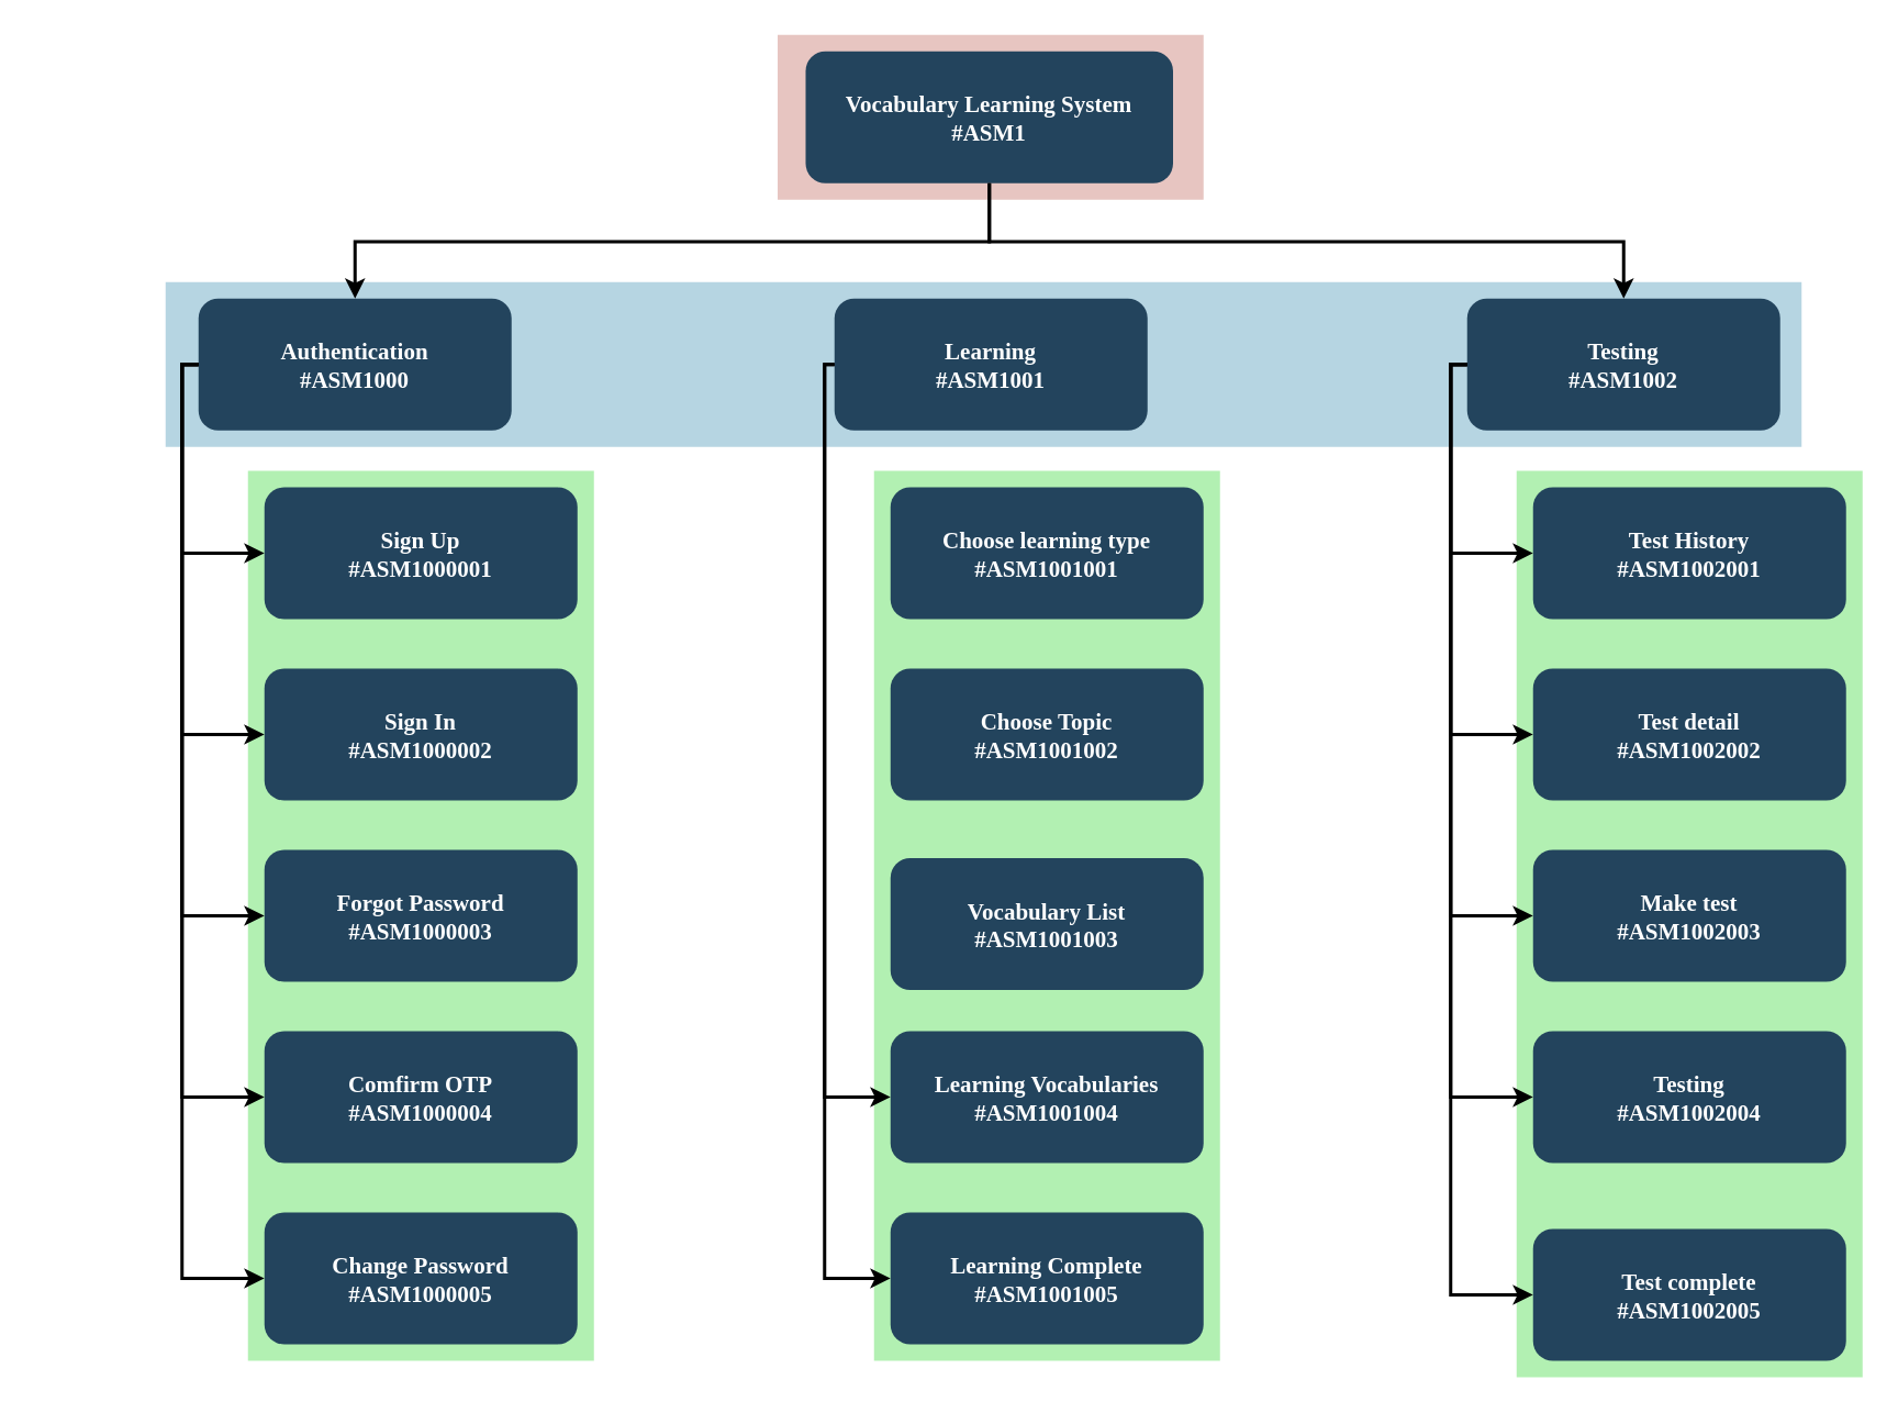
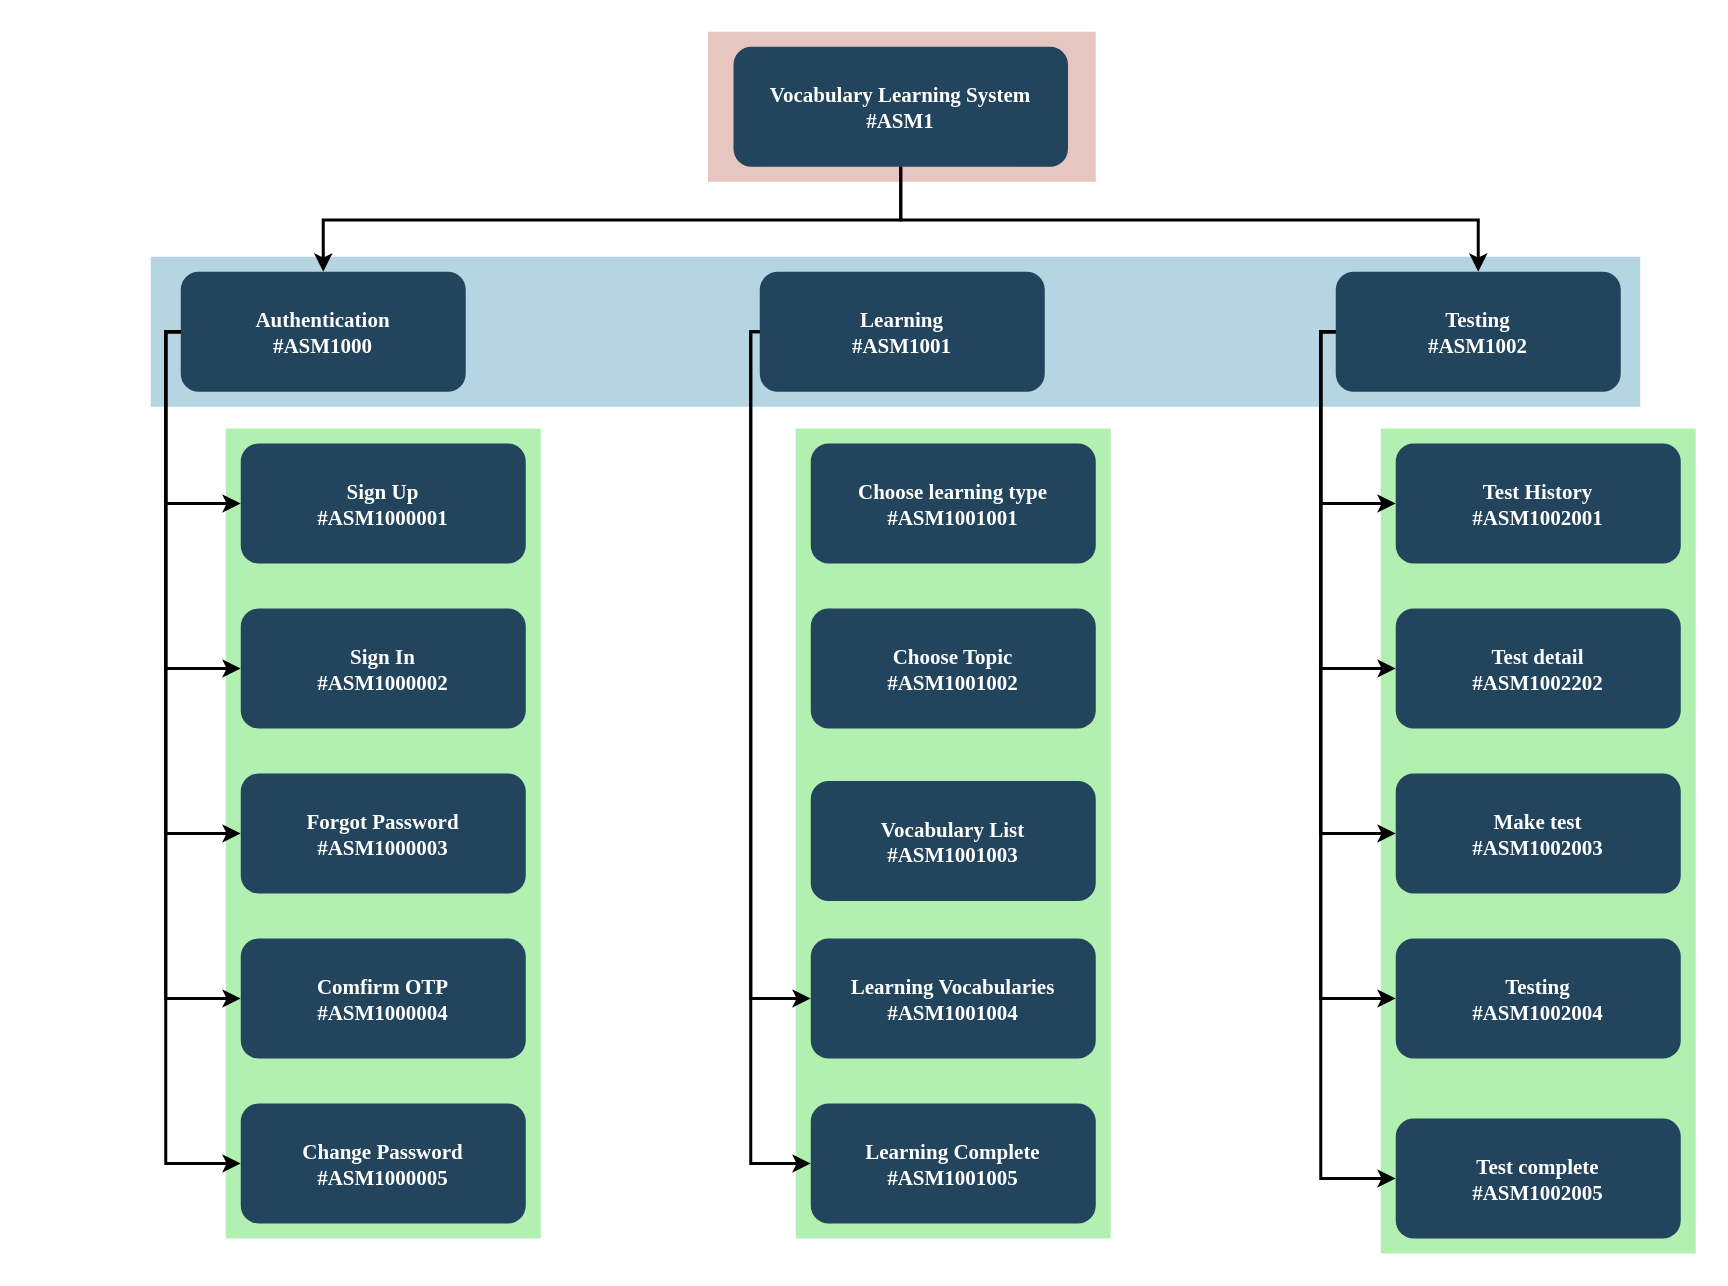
  <mxCell id="0" />
  <mxCell id="1" parent="0" />
  <mxCell id="2" value="" style="strokeColor=none;opacity=30;fillColor=#00CC00;" parent="1" vertex="1"><mxGeometry x="920" y="285" width="210" height="550" as="geometry" /></mxCell>
  <mxCell id="3" value="" style="strokeColor=none;opacity=30;fillColor=#00CC00;" parent="1" vertex="1"><mxGeometry x="530" y="285" width="210" height="540" as="geometry" /></mxCell>
  <mxCell id="4" value="" style="strokeColor=none;opacity=30;fillColor=#00CC00;" parent="1" vertex="1"><mxGeometry x="150" y="285" width="210" height="540" as="geometry" /></mxCell>
  <mxCell id="5" value="" style="fillColor=#AE4132;strokeColor=none;opacity=30;" parent="1" vertex="1"><mxGeometry x="471.5" y="20.5" width="258.5" height="100" as="geometry" /></mxCell>
  <mxCell id="6" value="" style="fillColor=#10739E;strokeColor=none;opacity=30;" parent="1" vertex="1"><mxGeometry x="100" y="170.5" width="993" height="100" as="geometry" /></mxCell>
  <mxCell id="7" value="Vocabulary Learning System&#10;#ASM1" style="rounded=1;fillColor=#23445D;gradientColor=none;strokeColor=none;fontColor=#FFFFFF;fontStyle=1;fontFamily=Tahoma;fontSize=14" parent="1" vertex="1"><mxGeometry x="488.5" y="30.5" width="223" height="80" as="geometry" /></mxCell>
  <mxCell id="8" value="" style="edgeStyle=elbowEdgeStyle;elbow=vertical;strokeWidth=2;rounded=0;entryX=0.5;entryY=0;entryDx=0;entryDy=0;" parent="1" source="7" target="9" edge="1"><mxGeometry x="337" y="215.5" width="100" height="100" as="geometry"><mxPoint x="67" y="160.5" as="sourcePoint" /><mxPoint x="167" y="60.5" as="targetPoint" /><Array as="points"><mxPoint x="790" y="146" /></Array></mxGeometry></mxCell>
  <mxCell id="9" value="Testing&#10;#ASM1002" style="rounded=1;fillColor=#23445D;gradientColor=none;strokeColor=none;fontColor=#FFFFFF;fontStyle=1;fontFamily=Tahoma;fontSize=14" parent="1" vertex="1"><mxGeometry x="890" y="180.5" width="190" height="80" as="geometry" /></mxCell>
  <mxCell id="10" value="Learning&#10;#ASM1001" style="rounded=1;fillColor=#23445D;gradientColor=none;strokeColor=none;fontColor=#FFFFFF;fontStyle=1;fontFamily=Tahoma;fontSize=14" parent="1" vertex="1"><mxGeometry x="506" y="180.5" width="190" height="80" as="geometry" /></mxCell>
  <mxCell id="11" value="Authentication&#10;#ASM1000" style="rounded=1;fillColor=#23445D;gradientColor=none;strokeColor=none;fontColor=#FFFFFF;fontStyle=1;fontFamily=Tahoma;fontSize=14" parent="1" vertex="1"><mxGeometry x="120" y="180.5" width="190" height="80" as="geometry" /></mxCell>
  <mxCell id="12" value="" style="edgeStyle=elbowEdgeStyle;elbow=vertical;strokeWidth=2;rounded=0" parent="1" source="7" target="11" edge="1"><mxGeometry x="-23" y="135.5" width="100" height="100" as="geometry"><mxPoint x="-293" y="80.5" as="sourcePoint" /><mxPoint x="-193" y="-19.5" as="targetPoint" /></mxGeometry></mxCell>
  <mxCell id="13" value="Sign Up&#10;#ASM1000001" style="rounded=1;fillColor=#23445D;gradientColor=none;strokeColor=none;fontColor=#FFFFFF;fontStyle=1;fontFamily=Tahoma;fontSize=14" parent="1" vertex="1"><mxGeometry x="160" y="295" width="190" height="80" as="geometry" /></mxCell>
  <mxCell id="14" value="" style="edgeStyle=elbowEdgeStyle;elbow=vertical;strokeWidth=2;rounded=0;entryX=0;entryY=0.5;entryDx=0;entryDy=0;exitX=0;exitY=0.5;exitDx=0;exitDy=0;" parent="1" source="11" target="13" edge="1"><mxGeometry x="-13" y="145.5" width="100" height="100" as="geometry"><mxPoint x="610" y="120.5" as="sourcePoint" /><mxPoint x="175" y="190.5" as="targetPoint" /><Array as="points"><mxPoint x="110" y="295" /><mxPoint x="60" y="295" /><mxPoint x="360" y="285" /></Array></mxGeometry></mxCell>
  <mxCell id="15" value="Sign In&#10;#ASM1000002" style="rounded=1;fillColor=#23445D;gradientColor=none;strokeColor=none;fontColor=#FFFFFF;fontStyle=1;fontFamily=Tahoma;fontSize=14" parent="1" vertex="1"><mxGeometry x="160" y="405" width="190" height="80" as="geometry" /></mxCell>
  <mxCell id="16" value="" style="edgeStyle=elbowEdgeStyle;elbow=vertical;strokeWidth=2;rounded=0;entryX=0;entryY=0.5;entryDx=0;entryDy=0;exitX=0;exitY=0.5;exitDx=0;exitDy=0;" parent="1" source="11" target="15" edge="1"><mxGeometry x="-3" y="155.5" width="100" height="100" as="geometry"><mxPoint x="80" y="230.5" as="sourcePoint" /><mxPoint x="120" y="345" as="targetPoint" /><Array as="points"><mxPoint x="110" y="395" /><mxPoint x="60" y="365" /><mxPoint x="20" y="445" /><mxPoint x="70" y="305" /><mxPoint x="370" y="295" /></Array></mxGeometry></mxCell>
  <mxCell id="17" value="Forgot Password&#10;#ASM1000003" style="rounded=1;fillColor=#23445D;gradientColor=none;strokeColor=none;fontColor=#FFFFFF;fontStyle=1;fontFamily=Tahoma;fontSize=14" parent="1" vertex="1"><mxGeometry x="160" y="515" width="190" height="80" as="geometry" /></mxCell>
  <mxCell id="18" value="" style="edgeStyle=elbowEdgeStyle;elbow=vertical;strokeWidth=2;rounded=0;entryX=0;entryY=0.5;entryDx=0;entryDy=0;exitX=0;exitY=0.5;exitDx=0;exitDy=0;" parent="1" source="11" target="17" edge="1"><mxGeometry x="7" y="165.5" width="100" height="100" as="geometry"><mxPoint x="80" y="230.5" as="sourcePoint" /><mxPoint x="120" y="455" as="targetPoint" /><Array as="points"><mxPoint x="110" y="405" /><mxPoint x="60" y="495" /><mxPoint x="70" y="375" /><mxPoint x="30" y="455" /><mxPoint x="80" y="315" /><mxPoint x="380" y="305" /></Array></mxGeometry></mxCell>
  <mxCell id="19" value="Comfirm OTP&#10;#ASM1000004" style="rounded=1;fillColor=#23445D;gradientColor=none;strokeColor=none;fontColor=#FFFFFF;fontStyle=1;fontFamily=Tahoma;fontSize=14" parent="1" vertex="1"><mxGeometry x="160" y="625" width="190" height="80" as="geometry" /></mxCell>
  <mxCell id="20" value="" style="edgeStyle=elbowEdgeStyle;elbow=vertical;strokeWidth=2;rounded=0;entryX=0;entryY=0.5;entryDx=0;entryDy=0;exitX=0;exitY=0.5;exitDx=0;exitDy=0;" parent="1" source="11" target="19" edge="1"><mxGeometry x="17" y="175.5" width="100" height="100" as="geometry"><mxPoint x="80" y="230.5" as="sourcePoint" /><mxPoint x="120" y="565" as="targetPoint" /><Array as="points"><mxPoint x="110" y="385" /><mxPoint x="60" y="665" /><mxPoint x="70" y="505" /><mxPoint x="80" y="385" /><mxPoint x="40" y="465" /><mxPoint x="90" y="325" /><mxPoint x="390" y="315" /></Array></mxGeometry></mxCell>
  <mxCell id="21" value="Change Password&#10;#ASM1000005" style="rounded=1;fillColor=#23445D;gradientColor=none;strokeColor=none;fontColor=#FFFFFF;fontStyle=1;fontFamily=Tahoma;fontSize=14" parent="1" vertex="1"><mxGeometry x="160" y="735" width="190" height="80" as="geometry" /></mxCell>
  <mxCell id="22" value="" style="edgeStyle=elbowEdgeStyle;elbow=vertical;strokeWidth=2;rounded=0;entryX=0;entryY=0.5;entryDx=0;entryDy=0;exitX=0;exitY=0.5;exitDx=0;exitDy=0;" parent="1" source="11" target="21" edge="1"><mxGeometry x="27" y="185.5" width="100" height="100" as="geometry"><mxPoint x="80" y="230.5" as="sourcePoint" /><mxPoint x="120" y="675" as="targetPoint" /><Array as="points"><mxPoint x="110" y="305" /><mxPoint x="60" y="755" /><mxPoint x="70" y="675" /><mxPoint x="80" y="515" /><mxPoint x="90" y="395" /><mxPoint x="50" y="475" /><mxPoint x="100" y="335" /><mxPoint x="400" y="325" /></Array></mxGeometry></mxCell>
  <mxCell id="23" value="Choose learning type&#10;#ASM1001001" style="rounded=1;fillColor=#23445D;gradientColor=none;strokeColor=none;fontColor=#FFFFFF;fontStyle=1;fontFamily=Tahoma;fontSize=14" parent="1" vertex="1"><mxGeometry x="540" y="295" width="190" height="80" as="geometry" /></mxCell>
  <mxCell id="24" value="Learning Vocabularies&#10;#ASM1001004" style="rounded=1;fillColor=#23445D;gradientColor=none;strokeColor=none;fontColor=#FFFFFF;fontStyle=1;fontFamily=Tahoma;fontSize=14" parent="1" vertex="1"><mxGeometry x="540" y="625" width="190" height="80" as="geometry" /></mxCell>
  <mxCell id="25" value="" style="edgeStyle=elbowEdgeStyle;elbow=vertical;strokeWidth=2;rounded=0;entryX=0;entryY=0.5;entryDx=0;entryDy=0;exitX=0;exitY=0.5;exitDx=0;exitDy=0;" parent="1" source="10" target="24" edge="1"><mxGeometry x="47" y="205.5" width="100" height="100" as="geometry"><mxPoint x="515" y="230.5" as="sourcePoint" /><mxPoint x="550" y="345" as="targetPoint" /><Array as="points"><mxPoint x="500" y="455" /><mxPoint x="510" y="315" /><mxPoint x="500" y="285" /><mxPoint x="80" y="775" /><mxPoint x="90" y="695" /><mxPoint x="100" y="535" /><mxPoint x="110" y="415" /><mxPoint x="70" y="495" /><mxPoint x="120" y="355" /><mxPoint x="420" y="345" /></Array></mxGeometry></mxCell>
  <mxCell id="26" value="Learning Complete&#10;#ASM1001005" style="rounded=1;fillColor=#23445D;gradientColor=none;strokeColor=none;fontColor=#FFFFFF;fontStyle=1;fontFamily=Tahoma;fontSize=14" parent="1" vertex="1"><mxGeometry x="540" y="735" width="190" height="80" as="geometry" /></mxCell>
  <mxCell id="27" value="" style="edgeStyle=elbowEdgeStyle;elbow=vertical;strokeWidth=2;rounded=0;entryX=0;entryY=0.5;entryDx=0;entryDy=0;exitX=0;exitY=0.5;exitDx=0;exitDy=0;" parent="1" source="10" target="26" edge="1"><mxGeometry x="57" y="215.5" width="100" height="100" as="geometry"><mxPoint x="515" y="230.5" as="sourcePoint" /><mxPoint x="550" y="455" as="targetPoint" /><Array as="points"><mxPoint x="500" y="555" /><mxPoint x="510" y="465" /><mxPoint x="520" y="325" /><mxPoint x="510" y="295" /><mxPoint x="90" y="785" /><mxPoint x="100" y="705" /><mxPoint x="110" y="545" /><mxPoint x="120" y="425" /><mxPoint x="80" y="505" /><mxPoint x="130" y="365" /><mxPoint x="430" y="355" /></Array></mxGeometry></mxCell>
  <mxCell id="28" value="Test History&#10;#ASM1002001" style="rounded=1;fillColor=#23445D;gradientColor=none;strokeColor=none;fontColor=#FFFFFF;fontStyle=1;fontFamily=Tahoma;fontSize=14" parent="1" vertex="1"><mxGeometry x="930" y="295" width="190" height="80" as="geometry" /></mxCell>
- <mxCell id="29" value="Test detail&#10;#ASM1002002" style="rounded=1;fillColor=#23445D;gradientColor=none;strokeColor=none;fontColor=#FFFFFF;fontStyle=1;fontFamily=Tahoma;fontSize=14" parent="1" vertex="1"><mxGeometry x="930" y="405" width="190" height="80" as="geometry" /></mxCell>
+ <mxCell id="29" value="Test detail&#10;#ASM1002202" style="rounded=1;fillColor=#23445D;gradientColor=none;strokeColor=none;fontColor=#FFFFFF;fontStyle=1;fontFamily=Tahoma;fontSize=14" parent="1" vertex="1"><mxGeometry x="930" y="405" width="190" height="80" as="geometry" /></mxCell>
  <mxCell id="30" value="Make test&#10;#ASM1002003" style="rounded=1;fillColor=#23445D;gradientColor=none;strokeColor=none;fontColor=#FFFFFF;fontStyle=1;fontFamily=Tahoma;fontSize=14" parent="1" vertex="1"><mxGeometry x="930" y="515" width="190" height="80" as="geometry" /></mxCell>
  <mxCell id="31" value="Testing&#10;#ASM1002004" style="rounded=1;fillColor=#23445D;gradientColor=none;strokeColor=none;fontColor=#FFFFFF;fontStyle=1;fontFamily=Tahoma;fontSize=14" parent="1" vertex="1"><mxGeometry x="930" y="625" width="190" height="80" as="geometry" /></mxCell>
  <mxCell id="32" value="" style="edgeStyle=elbowEdgeStyle;elbow=vertical;strokeWidth=2;rounded=0;entryX=0;entryY=0.5;entryDx=0;entryDy=0;" parent="1" source="9" target="28" edge="1"><mxGeometry x="47" y="205.5" width="100" height="100" as="geometry"><mxPoint x="515" y="230.5" as="sourcePoint" /><mxPoint x="550" y="345" as="targetPoint" /><Array as="points"><mxPoint x="880" y="295" /><mxPoint x="510" y="315" /><mxPoint x="500" y="285" /><mxPoint x="80" y="775" /><mxPoint x="90" y="695" /><mxPoint x="100" y="535" /><mxPoint x="110" y="415" /><mxPoint x="70" y="495" /><mxPoint x="120" y="355" /><mxPoint x="420" y="345" /></Array></mxGeometry></mxCell>
  <mxCell id="33" value="" style="edgeStyle=elbowEdgeStyle;elbow=vertical;strokeWidth=2;rounded=0;entryX=0;entryY=0.5;entryDx=0;entryDy=0;exitX=0;exitY=0.5;exitDx=0;exitDy=0;" parent="1" source="9" target="29" edge="1"><mxGeometry x="57" y="215.5" width="100" height="100" as="geometry"><mxPoint x="900" y="230.5" as="sourcePoint" /><mxPoint x="940" y="345" as="targetPoint" /><Array as="points"><mxPoint x="880" y="465" /><mxPoint x="890" y="305" /><mxPoint x="520" y="325" /><mxPoint x="510" y="295" /><mxPoint x="90" y="785" /><mxPoint x="100" y="705" /><mxPoint x="110" y="545" /><mxPoint x="120" y="425" /><mxPoint x="80" y="505" /><mxPoint x="130" y="365" /><mxPoint x="430" y="355" /></Array></mxGeometry></mxCell>
  <mxCell id="34" value="" style="edgeStyle=elbowEdgeStyle;elbow=vertical;strokeWidth=2;rounded=0;entryX=0;entryY=0.5;entryDx=0;entryDy=0;exitX=0;exitY=0.5;exitDx=0;exitDy=0;" parent="1" source="9" target="30" edge="1"><mxGeometry x="67" y="225.5" width="100" height="100" as="geometry"><mxPoint x="900" y="230.5" as="sourcePoint" /><mxPoint x="940" y="455" as="targetPoint" /><Array as="points"><mxPoint x="880" y="575" /><mxPoint x="890" y="475" /><mxPoint x="900" y="315" /><mxPoint x="530" y="335" /><mxPoint x="520" y="305" /><mxPoint x="100" y="795" /><mxPoint x="110" y="715" /><mxPoint x="120" y="555" /><mxPoint x="130" y="435" /><mxPoint x="90" y="515" /><mxPoint x="140" y="375" /><mxPoint x="440" y="365" /></Array></mxGeometry></mxCell>
  <mxCell id="35" value="" style="edgeStyle=elbowEdgeStyle;elbow=vertical;strokeWidth=2;rounded=0;entryX=0;entryY=0.5;entryDx=0;entryDy=0;exitX=0;exitY=0.5;exitDx=0;exitDy=0;" parent="1" source="9" target="31" edge="1"><mxGeometry x="77" y="235.5" width="100" height="100" as="geometry"><mxPoint x="900" y="230.5" as="sourcePoint" /><mxPoint x="940" y="565" as="targetPoint" /><Array as="points"><mxPoint x="880" y="665" /><mxPoint x="890" y="585" /><mxPoint x="900" y="485" /><mxPoint x="910" y="325" /><mxPoint x="540" y="345" /><mxPoint x="530" y="315" /><mxPoint x="110" y="805" /><mxPoint x="120" y="725" /><mxPoint x="130" y="565" /><mxPoint x="140" y="445" /><mxPoint x="100" y="525" /><mxPoint x="150" y="385" /><mxPoint x="450" y="375" /></Array></mxGeometry></mxCell>
  <mxCell id="36" value="Test complete&#10;#ASM1002005" style="rounded=1;fillColor=#23445D;gradientColor=none;strokeColor=none;fontColor=#FFFFFF;fontStyle=1;fontFamily=Tahoma;fontSize=14" parent="1" vertex="1"><mxGeometry x="930" y="745" width="190" height="80" as="geometry" /></mxCell>
  <mxCell id="37" value="" style="edgeStyle=elbowEdgeStyle;elbow=vertical;strokeWidth=2;rounded=0;entryX=0;entryY=0.5;entryDx=0;entryDy=0;exitX=0;exitY=0.5;exitDx=0;exitDy=0;" parent="1" source="9" target="36" edge="1"><mxGeometry x="87" y="245.5" width="100" height="100" as="geometry"><mxPoint x="900" y="230.5" as="sourcePoint" /><mxPoint x="940" y="675" as="targetPoint" /><Array as="points"><mxPoint x="880" y="775" /><mxPoint x="890" y="675" /><mxPoint x="900" y="595" /><mxPoint x="910" y="495" /><mxPoint x="920" y="335" /><mxPoint x="550" y="355" /><mxPoint x="540" y="325" /><mxPoint x="120" y="815" /><mxPoint x="130" y="735" /><mxPoint x="140" y="575" /><mxPoint x="150" y="455" /><mxPoint x="110" y="535" /><mxPoint x="160" y="395" /><mxPoint x="460" y="385" /></Array></mxGeometry></mxCell>
  <mxCell id="38" value="Vocabulary List&#10;#ASM1001003" style="rounded=1;fillColor=#23445D;gradientColor=none;strokeColor=none;fontColor=#FFFFFF;fontStyle=1;fontFamily=Tahoma;fontSize=14" parent="1" vertex="1"><mxGeometry x="540" y="520" width="190" height="80" as="geometry" /></mxCell>
  <mxCell id="39" value="Choose Topic&#10;#ASM1001002" style="rounded=1;fillColor=#23445D;gradientColor=none;strokeColor=none;fontColor=#FFFFFF;fontStyle=1;fontFamily=Tahoma;fontSize=14" vertex="1" parent="1"><mxGeometry x="540" y="405" width="190" height="80" as="geometry" /></mxCell>
